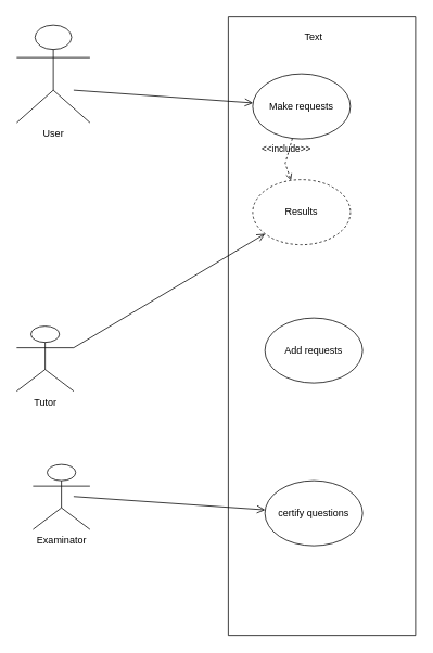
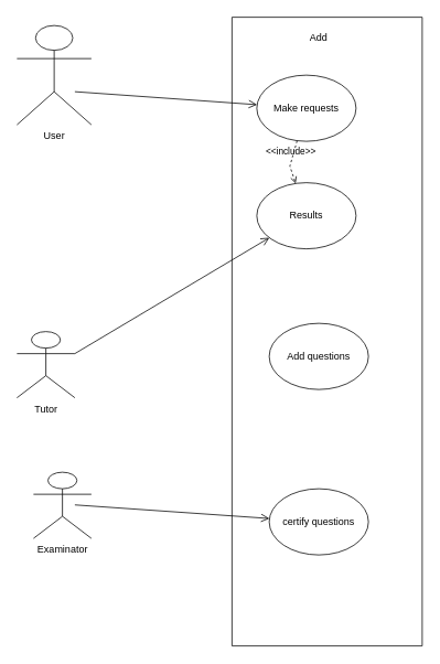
  <mxCell id="0" />
  <mxCell id="1" parent="0" />
  <mxCell id="2" value="" style="swimlane;startSize=0;" vertex="1" parent="1"><mxGeometry x="280" y="20" width="230" height="760" as="geometry" /></mxCell>
- <mxCell id="3" value="Text" style="text;html=1;strokeColor=none;fillColor=none;align=center;verticalAlign=middle;whiteSpace=wrap;rounded=0;" vertex="1" parent="2"><mxGeometry x="75" y="10" width="60" height="30" as="geometry" /></mxCell>
+ <mxCell id="3" value="Add" style="text;html=1;strokeColor=none;fillColor=none;align=center;verticalAlign=middle;whiteSpace=wrap;rounded=0;" vertex="1" parent="2"><mxGeometry x="75" y="10" width="60" height="30" as="geometry" /></mxCell>
  <mxCell id="4" value="Make requests" style="ellipse;whiteSpace=wrap;html=1;" vertex="1" parent="2"><mxGeometry x="30" y="70" width="120" height="80" as="geometry" /></mxCell>
- <mxCell id="5" value="Add requests" style="ellipse;whiteSpace=wrap;html=1;" vertex="1" parent="2"><mxGeometry x="45" y="370" width="120" height="80" as="geometry" /></mxCell>
+ <mxCell id="5" value="Add questions" style="ellipse;whiteSpace=wrap;html=1;" vertex="1" parent="2"><mxGeometry x="45" y="370" width="120" height="80" as="geometry" /></mxCell>
  <mxCell id="6" value="certify questions" style="ellipse;whiteSpace=wrap;html=1;" vertex="1" parent="2"><mxGeometry x="45" y="570" width="120" height="80" as="geometry" /></mxCell>
- <mxCell id="7" value="Results" style="ellipse;whiteSpace=wrap;html=1;dashed=1;" vertex="1" parent="2"><mxGeometry x="30" y="200" width="120" height="80" as="geometry" /></mxCell>
+ <mxCell id="7" value="Results" style="ellipse;whiteSpace=wrap;html=1;" vertex="1" parent="2"><mxGeometry x="30" y="200" width="120" height="80" as="geometry" /></mxCell>
  <mxCell id="8" value="&amp;lt;&amp;lt;include&amp;gt;&amp;gt;" style="html=1;verticalAlign=bottom;labelBackgroundColor=none;endArrow=open;endFill=0;dashed=1;rounded=0;" edge="1" parent="2" source="4" target="7"><mxGeometry x="0.184" y="10" width="160" relative="1" as="geometry"><mxPoint x="10" y="150" as="sourcePoint" /><mxPoint x="-40" y="380" as="targetPoint" /><Array as="points"><mxPoint x="70" y="180" /></Array><mxPoint x="-9" y="-6" as="offset" /></mxGeometry></mxCell>
  <mxCell id="9" value="User" style="shape=umlActor;verticalLabelPosition=bottom;verticalAlign=top;html=1;outlineConnect=0;" vertex="1" parent="1"><mxGeometry x="20" y="30" width="90" height="120" as="geometry" /></mxCell>
  <mxCell id="10" value="Tutor" style="shape=umlActor;verticalLabelPosition=bottom;verticalAlign=top;html=1;outlineConnect=0;" vertex="1" parent="1"><mxGeometry x="20" y="400" width="70" height="80" as="geometry" /></mxCell>
  <mxCell id="11" value="Examinator" style="shape=umlActor;verticalLabelPosition=bottom;verticalAlign=top;html=1;outlineConnect=0;" vertex="1" parent="1"><mxGeometry x="40" y="570" width="70" height="80" as="geometry" /></mxCell>
  <mxCell id="12" value="" style="endArrow=open;startArrow=none;endFill=0;startFill=0;endSize=8;html=1;verticalAlign=bottom;labelBackgroundColor=none;strokeWidth=1;rounded=0;" edge="1" parent="1" target="6"><mxGeometry width="160" relative="1" as="geometry"><mxPoint x="90" y="609.5" as="sourcePoint" /><mxPoint x="250" y="609.5" as="targetPoint" /></mxGeometry></mxCell>
  <mxCell id="13" value="" style="endArrow=open;startArrow=none;endFill=0;startFill=0;endSize=8;html=1;verticalAlign=bottom;labelBackgroundColor=none;strokeWidth=1;rounded=0;" edge="1" parent="1" target="4"><mxGeometry width="160" relative="1" as="geometry"><mxPoint x="90" y="110" as="sourcePoint" /><mxPoint x="210" y="110" as="targetPoint" /></mxGeometry></mxCell>
  <mxCell id="14" value="" style="endArrow=open;startArrow=none;endFill=0;startFill=0;endSize=8;html=1;verticalAlign=bottom;labelBackgroundColor=none;strokeWidth=1;rounded=0;exitX=1;exitY=0.333;exitDx=0;exitDy=0;exitPerimeter=0;" edge="1" parent="1" source="10" target="7"><mxGeometry width="160" relative="1" as="geometry"><mxPoint x="80" y="280" as="sourcePoint" /><mxPoint x="240" y="280" as="targetPoint" /></mxGeometry></mxCell>
